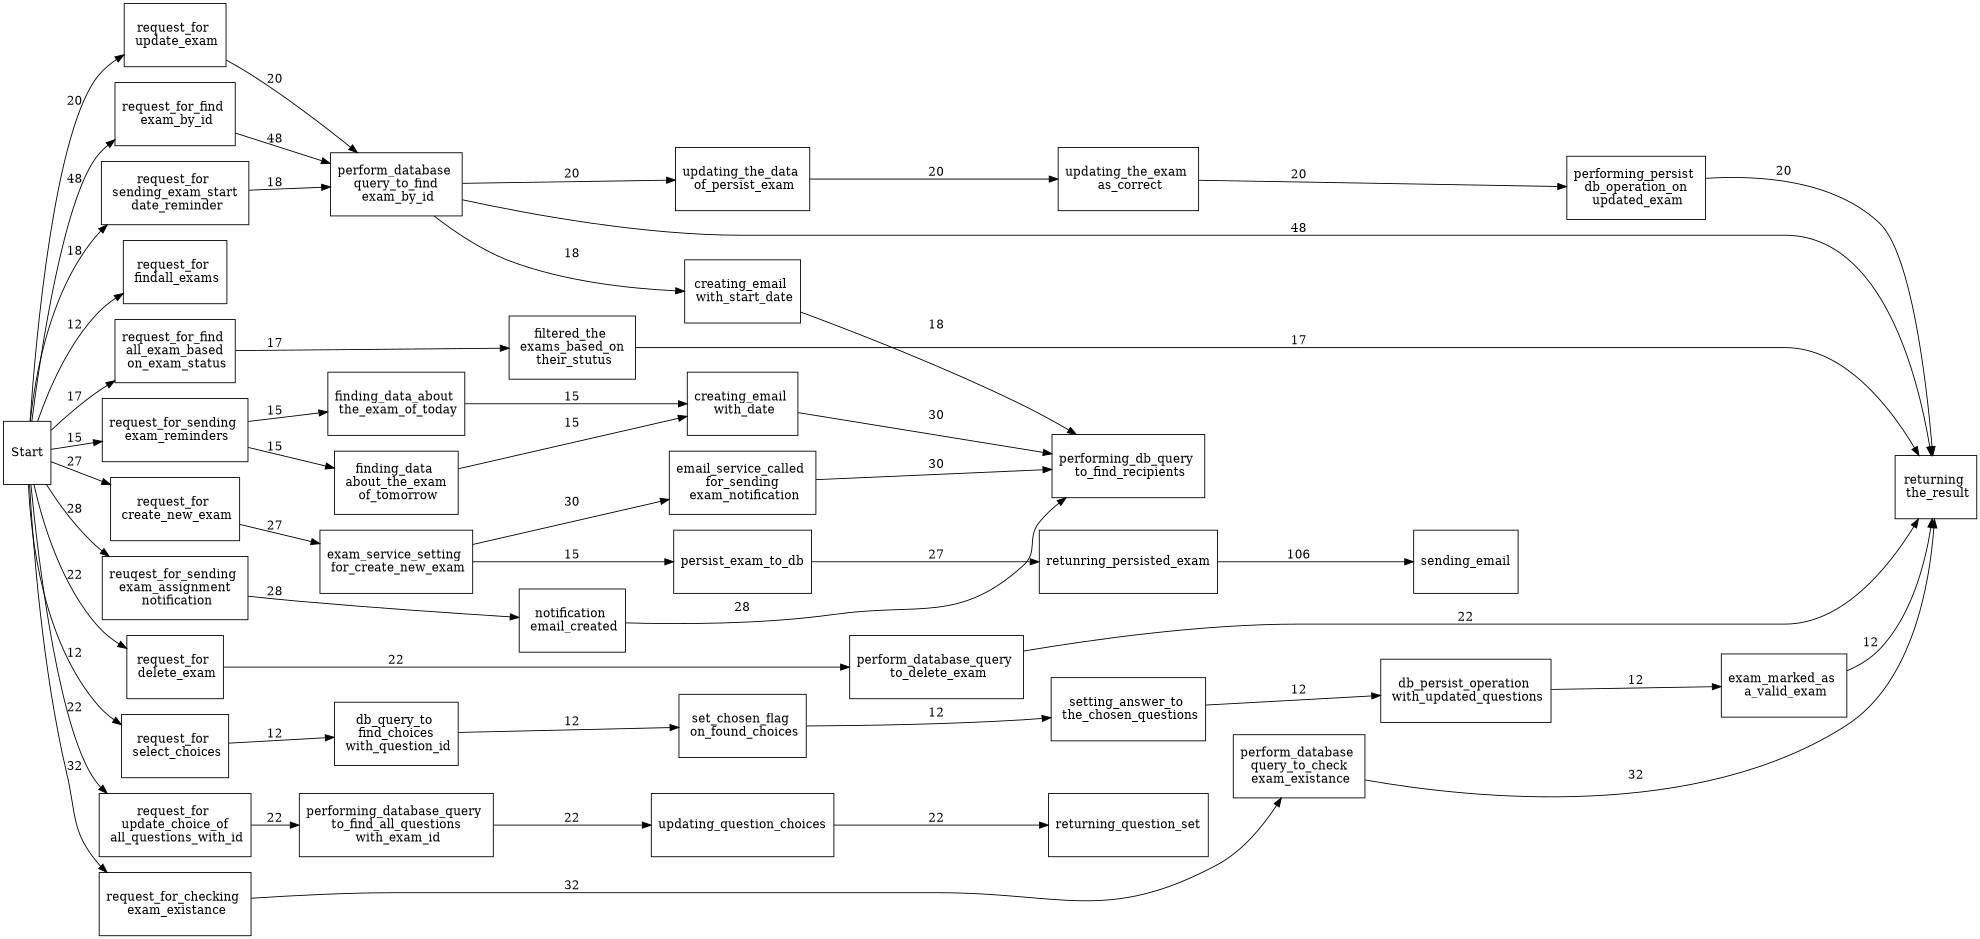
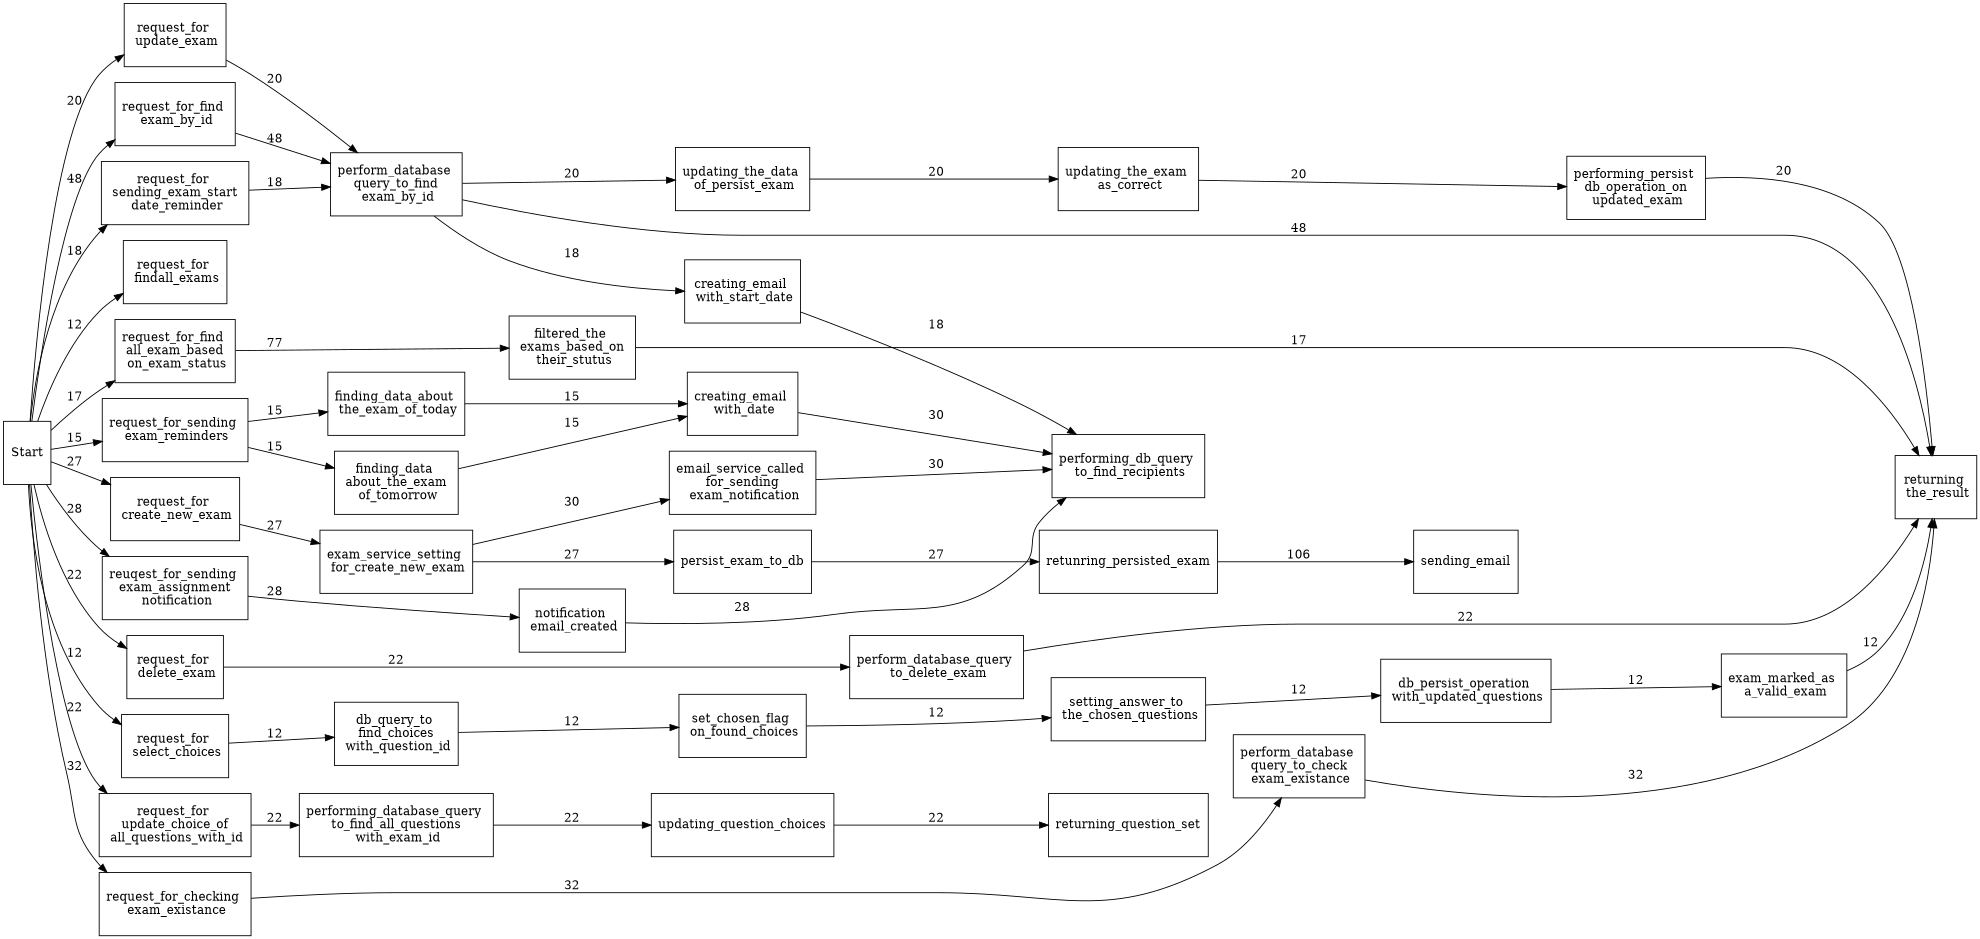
  strict digraph {
    rankdir=LR
    node [shape=box]
    n1 [height=1 label=Start]
    n2 [height=1 label="request_for \n update_exam"]
    n3 [height=1 label="request_for_find \n exam_by_id"]
    n4 [height=1 label="request_for_find \n all_exam_based \n on_exam_status"]
    n5 [height=1 label="request_for \n findall_exams"]
    n6 [height=1 label="request_for \n sending_exam_start \n date_reminder"]
    n7 [height=1 label="request_for_sending \n exam_reminders"]
    n8 [height=1 label="reuqest_for_sending \n exam_assignment \n notification"]
    n9 [height=1 label="request_for \n create_new_exam"]
    n10 [height=1 label="request_for \n delete_exam"]
    n11 [height=1 label="request_for \n select_choices"]
    n12 [height=1 label="request_for \n update_choice_of \n all_questions_with_id"]
    n13 [height=1 label="request_for_checking \n exam_existance"]
    n14 [height=1 label="perform_database \n query_to_find \n exam_by_id"]
    n15 [height=1 label="filtered_the \n exams_based_on \n their_stutus"]
    n16 [height=1 label="finding_data_about \n the_exam_of_today"]
    n17 [height=1 label="finding_data \n about_the_exam \n of_tomorrow"]
    n18 [height=1 label="notification \n email_created"]
    n19 [height=1 label="exam_service_setting \n for_create_new_exam"]
    n20 [height=1 label="perform_database_query \n to_delete_exam"]
    n21 [height=1 label="db_query_to \n find_choices \n with_question_id"]
    n22 [height=1 label="performing_database_query \n to_find_all_questions \n with_exam_id"]
    n23 [height=1 label="perform_database \n query_to_check \n exam_existance"]
    n24 [height=1 label="updating_the_data \n of_persist_exam"]
    n25 [height=1 label="returning \n the_result"]
    n26 [height=1 label="creating_email \n with_start_date"]
    n27 [height=1 label="updating_the_exam \n as_correct"]
    n28 [height=1 label="performing_db_query \n to_find_recipients"]
    n29 [height=1 label="performing_persist \n db_operation_on \n updated_exam"]
    n30 [height=1 label=sending_email]
    n31 [height=1 label="creating_email \n with_date"]
    n32 [height=1 label="email_service_called \n for_sending \n exam_notification"]
    n33 [height=1 label=persist_exam_to_db]
    n34 [height=1 label=retunring_persisted_exam]
    n35 [height=1 label="set_chosen_flag \n on_found_choices"]
    n36 [height=1 label="setting_answer_to \n the_chosen_questions"]
    n37 [height=1 label="db_persist_operation \n with_updated_questions"]
    n38 [height=1 label="exam_marked_as \n a_valid_exam"]
    n39 [height=1 label=updating_question_choices]
    n40 [height=1 label=returning_question_set]
    n1 -> n2 [label=20]
    n1 -> n3 [label=48]
    n1 -> n4 [label=17]
    n1 -> n5 [label=12]
    n1 -> n6 [label=18]
    n1 -> n7 [label=15]
    n1 -> n8 [label=28]
    n1 -> n9 [label=27]
    n1 -> n10 [label=22]
    n1 -> n11 [label=12]
    n1 -> n12 [label=22]
    n1 -> n13 [label=32]
    n2 -> n14 [label=20]
    n3 -> n14 [label=48]
-   n4 -> n15 [label=17]
+   n4 -> n15 [label=77]
    n6 -> n14 [label=18]
    n7 -> n16 [label=15]
    n7 -> n17 [label=15]
    n8 -> n18 [label=28]
    n9 -> n19 [label=27]
    n10 -> n20 [label=22]
    n11 -> n21 [label=12]
    n12 -> n22 [label=22]
    n13 -> n23 [label=32]
    n14 -> n24 [label=20]
    n14 -> n25 [label=48]
    n14 -> n26 [label=18]
    n15 -> n25 [label=17]
    n16 -> n31 [label=15]
    n17 -> n31 [label=15]
    n18 -> n28 [label=28]
    n19 -> n32 [label=30]
-   n19 -> n33 [label=15]
+   n19 -> n33 [label=27]
    n20 -> n25 [label=22]
    n21 -> n35 [label=12]
    n22 -> n39 [label=22]
    n23 -> n25 [label=32]
    n24 -> n27 [label=20]
    n26 -> n28 [label=18]
    n27 -> n29 [label=20]
    n29 -> n25 [label=20]
    n31 -> n28 [label=30]
    n32 -> n28 [label=30]
    n33 -> n34 [label=27]
    n34 -> n30 [label=106]
    n35 -> n36 [label=12]
    n36 -> n37 [label=12]
    n37 -> n38 [label=12]
    n38 -> n25 [label=12]
    n39 -> n40 [label=22]
  }
